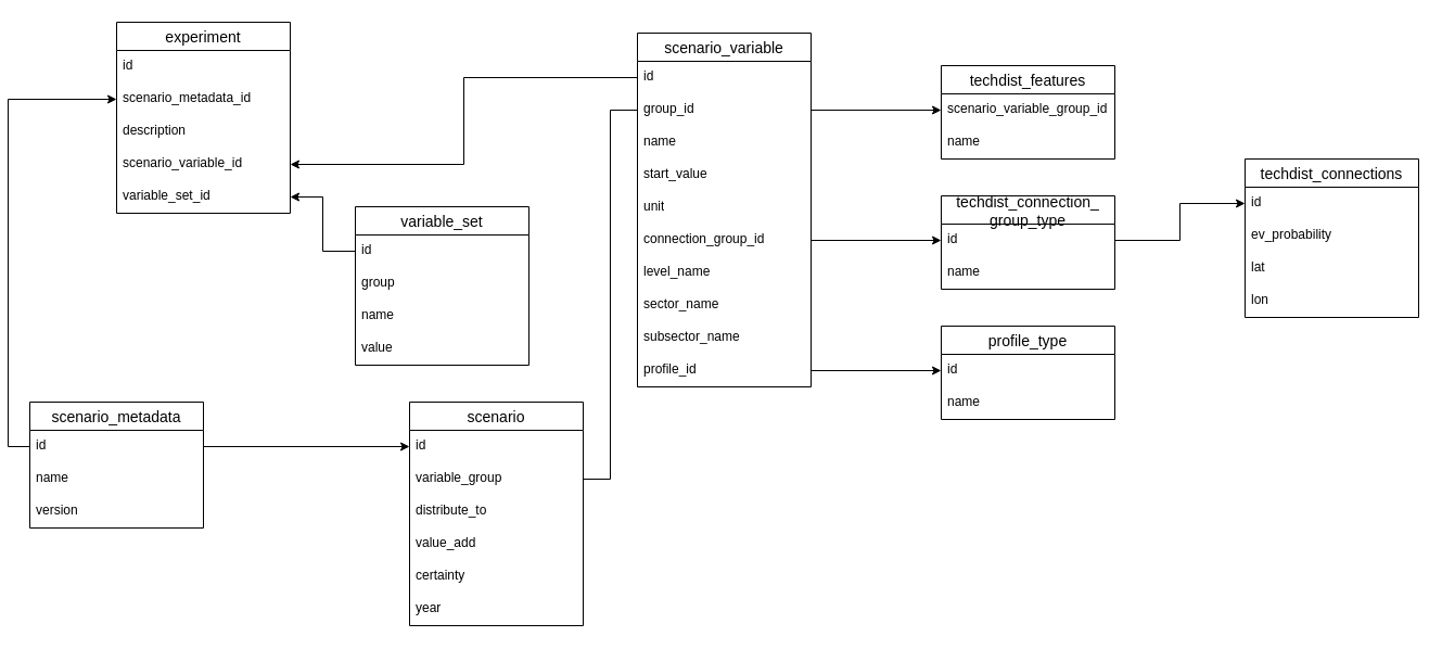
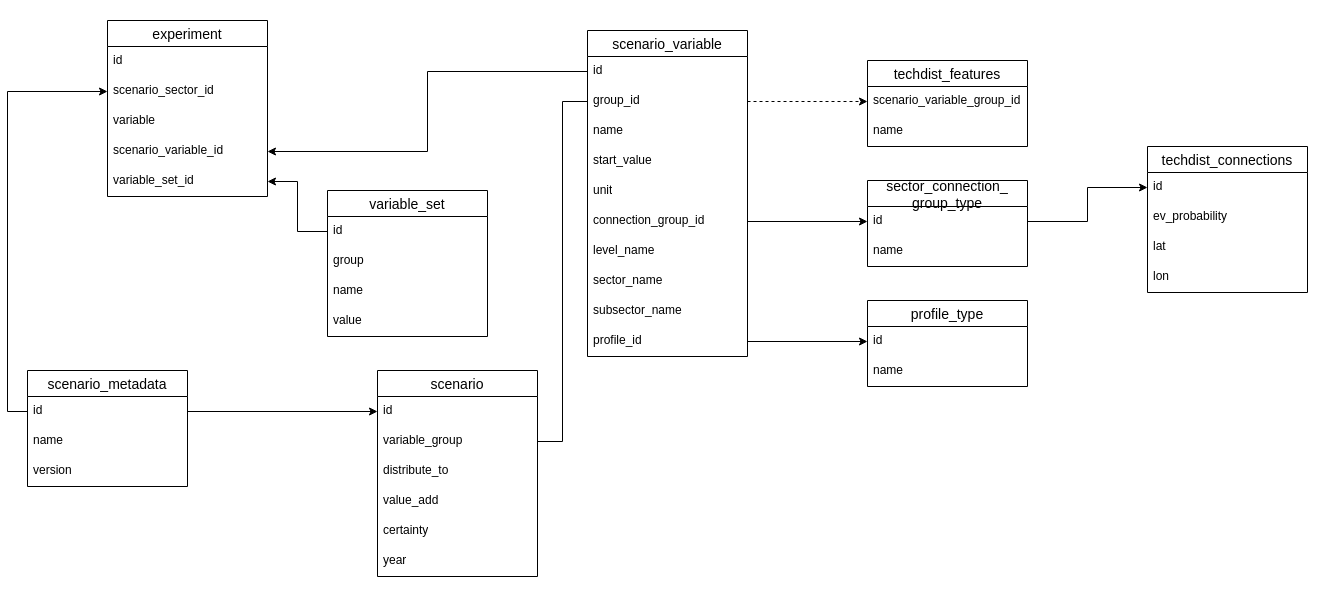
  <mxCell id="0" />
  <mxCell id="1" parent="0" />
  <mxCell id="2" value="scenario" style="swimlane;fontStyle=0;childLayout=stackLayout;horizontal=1;startSize=26;horizontalStack=0;resizeParent=1;resizeParentMax=0;resizeLast=0;collapsible=1;marginBottom=0;align=center;fontSize=14;" vertex="1" parent="1"><mxGeometry x="370" y="370" width="160" height="206" as="geometry" /></mxCell>
  <mxCell id="3" value="id" style="text;strokeColor=none;fillColor=none;spacingLeft=4;spacingRight=4;overflow=hidden;rotatable=0;points=[[0,0.5],[1,0.5]];portConstraint=eastwest;fontSize=12;whiteSpace=wrap;html=1;" vertex="1" parent="2"><mxGeometry y="26" width="160" height="30" as="geometry" /></mxCell>
  <mxCell id="4" value="variable_group" style="text;strokeColor=none;fillColor=none;spacingLeft=4;spacingRight=4;overflow=hidden;rotatable=0;points=[[0,0.5],[1,0.5]];portConstraint=eastwest;fontSize=12;whiteSpace=wrap;html=1;" vertex="1" parent="2"><mxGeometry y="56" width="160" height="30" as="geometry" /></mxCell>
  <mxCell id="5" value="distribute_to" style="text;strokeColor=none;fillColor=none;spacingLeft=4;spacingRight=4;overflow=hidden;rotatable=0;points=[[0,0.5],[1,0.5]];portConstraint=eastwest;fontSize=12;whiteSpace=wrap;html=1;" vertex="1" parent="2"><mxGeometry y="86" width="160" height="30" as="geometry" /></mxCell>
  <mxCell id="6" value="value_add" style="text;strokeColor=none;fillColor=none;spacingLeft=4;spacingRight=4;overflow=hidden;rotatable=0;points=[[0,0.5],[1,0.5]];portConstraint=eastwest;fontSize=12;whiteSpace=wrap;html=1;" vertex="1" parent="2"><mxGeometry y="116" width="160" height="30" as="geometry" /></mxCell>
  <mxCell id="7" value="certainty" style="text;strokeColor=none;fillColor=none;spacingLeft=4;spacingRight=4;overflow=hidden;rotatable=0;points=[[0,0.5],[1,0.5]];portConstraint=eastwest;fontSize=12;whiteSpace=wrap;html=1;" vertex="1" parent="2"><mxGeometry y="146" width="160" height="30" as="geometry" /></mxCell>
  <mxCell id="8" value="year" style="text;strokeColor=none;fillColor=none;spacingLeft=4;spacingRight=4;overflow=hidden;rotatable=0;points=[[0,0.5],[1,0.5]];portConstraint=eastwest;fontSize=12;whiteSpace=wrap;html=1;" vertex="1" parent="2"><mxGeometry y="176" width="160" height="30" as="geometry" /></mxCell>
  <mxCell id="9" value="scenario_metadata" style="swimlane;fontStyle=0;childLayout=stackLayout;horizontal=1;startSize=26;horizontalStack=0;resizeParent=1;resizeParentMax=0;resizeLast=0;collapsible=1;marginBottom=0;align=center;fontSize=14;" vertex="1" parent="1"><mxGeometry x="20" y="370" width="160" height="116" as="geometry" /></mxCell>
  <mxCell id="10" value="id" style="text;strokeColor=none;fillColor=none;spacingLeft=4;spacingRight=4;overflow=hidden;rotatable=0;points=[[0,0.5],[1,0.5]];portConstraint=eastwest;fontSize=12;whiteSpace=wrap;html=1;" vertex="1" parent="9"><mxGeometry y="26" width="160" height="30" as="geometry" /></mxCell>
  <mxCell id="11" value="name" style="text;strokeColor=none;fillColor=none;spacingLeft=4;spacingRight=4;overflow=hidden;rotatable=0;points=[[0,0.5],[1,0.5]];portConstraint=eastwest;fontSize=12;whiteSpace=wrap;html=1;" vertex="1" parent="9"><mxGeometry y="56" width="160" height="30" as="geometry" /></mxCell>
  <mxCell id="12" value="version" style="text;strokeColor=none;fillColor=none;spacingLeft=4;spacingRight=4;overflow=hidden;rotatable=0;points=[[0,0.5],[1,0.5]];portConstraint=eastwest;fontSize=12;whiteSpace=wrap;html=1;" vertex="1" parent="9"><mxGeometry y="86" width="160" height="30" as="geometry" /></mxCell>
  <mxCell id="13" value="scenario_variable" style="swimlane;fontStyle=0;childLayout=stackLayout;horizontal=1;startSize=26;horizontalStack=0;resizeParent=1;resizeParentMax=0;resizeLast=0;collapsible=1;marginBottom=0;align=center;fontSize=14;" vertex="1" parent="1"><mxGeometry x="580" y="30" width="160" height="326" as="geometry" /></mxCell>
  <mxCell id="14" value="id" style="text;strokeColor=none;fillColor=none;spacingLeft=4;spacingRight=4;overflow=hidden;rotatable=0;points=[[0,0.5],[1,0.5]];portConstraint=eastwest;fontSize=12;whiteSpace=wrap;html=1;" vertex="1" parent="13"><mxGeometry y="26" width="160" height="30" as="geometry" /></mxCell>
  <mxCell id="15" value="group_id" style="text;strokeColor=none;fillColor=none;spacingLeft=4;spacingRight=4;overflow=hidden;rotatable=0;points=[[0,0.5],[1,0.5]];portConstraint=eastwest;fontSize=12;whiteSpace=wrap;html=1;" vertex="1" parent="13"><mxGeometry y="56" width="160" height="30" as="geometry" /></mxCell>
  <mxCell id="16" value="name&lt;span style=&quot;white-space: pre;&quot;&gt; &lt;/span&gt;" style="text;strokeColor=none;fillColor=none;spacingLeft=4;spacingRight=4;overflow=hidden;rotatable=0;points=[[0,0.5],[1,0.5]];portConstraint=eastwest;fontSize=12;whiteSpace=wrap;html=1;" vertex="1" parent="13"><mxGeometry y="86" width="160" height="30" as="geometry" /></mxCell>
  <mxCell id="17" value="start_value" style="text;strokeColor=none;fillColor=none;spacingLeft=4;spacingRight=4;overflow=hidden;rotatable=0;points=[[0,0.5],[1,0.5]];portConstraint=eastwest;fontSize=12;whiteSpace=wrap;html=1;" vertex="1" parent="13"><mxGeometry y="116" width="160" height="30" as="geometry" /></mxCell>
  <mxCell id="18" value="unit" style="text;strokeColor=none;fillColor=none;spacingLeft=4;spacingRight=4;overflow=hidden;rotatable=0;points=[[0,0.5],[1,0.5]];portConstraint=eastwest;fontSize=12;whiteSpace=wrap;html=1;" vertex="1" parent="13"><mxGeometry y="146" width="160" height="30" as="geometry" /></mxCell>
  <mxCell id="19" value="connection_group_id" style="text;strokeColor=none;fillColor=none;spacingLeft=4;spacingRight=4;overflow=hidden;rotatable=0;points=[[0,0.5],[1,0.5]];portConstraint=eastwest;fontSize=12;whiteSpace=wrap;html=1;" vertex="1" parent="13"><mxGeometry y="176" width="160" height="30" as="geometry" /></mxCell>
  <mxCell id="20" value="level_name" style="text;strokeColor=none;fillColor=none;spacingLeft=4;spacingRight=4;overflow=hidden;rotatable=0;points=[[0,0.5],[1,0.5]];portConstraint=eastwest;fontSize=12;whiteSpace=wrap;html=1;" vertex="1" parent="13"><mxGeometry y="206" width="160" height="30" as="geometry" /></mxCell>
  <mxCell id="21" value="sector_name" style="text;strokeColor=none;fillColor=none;spacingLeft=4;spacingRight=4;overflow=hidden;rotatable=0;points=[[0,0.5],[1,0.5]];portConstraint=eastwest;fontSize=12;whiteSpace=wrap;html=1;" vertex="1" parent="13"><mxGeometry y="236" width="160" height="30" as="geometry" /></mxCell>
  <mxCell id="22" value="subsector_name" style="text;strokeColor=none;fillColor=none;spacingLeft=4;spacingRight=4;overflow=hidden;rotatable=0;points=[[0,0.5],[1,0.5]];portConstraint=eastwest;fontSize=12;whiteSpace=wrap;html=1;" vertex="1" parent="13"><mxGeometry y="266" width="160" height="30" as="geometry" /></mxCell>
  <mxCell id="23" value="profile_id" style="text;strokeColor=none;fillColor=none;spacingLeft=4;spacingRight=4;overflow=hidden;rotatable=0;points=[[0,0.5],[1,0.5]];portConstraint=eastwest;fontSize=12;whiteSpace=wrap;html=1;" vertex="1" parent="13"><mxGeometry y="296" width="160" height="30" as="geometry" /></mxCell>
  <mxCell id="24" value="techdist_features" style="swimlane;fontStyle=0;childLayout=stackLayout;horizontal=1;startSize=26;horizontalStack=0;resizeParent=1;resizeParentMax=0;resizeLast=0;collapsible=1;marginBottom=0;align=center;fontSize=14;" vertex="1" parent="1"><mxGeometry x="860" y="60" width="160" height="86" as="geometry" /></mxCell>
  <mxCell id="25" value="scenario_variable_group_id" style="text;strokeColor=none;fillColor=none;spacingLeft=4;spacingRight=4;overflow=hidden;rotatable=0;points=[[0,0.5],[1,0.5]];portConstraint=eastwest;fontSize=12;whiteSpace=wrap;html=1;" vertex="1" parent="24"><mxGeometry y="26" width="160" height="30" as="geometry" /></mxCell>
  <mxCell id="26" value="name" style="text;strokeColor=none;fillColor=none;spacingLeft=4;spacingRight=4;overflow=hidden;rotatable=0;points=[[0,0.5],[1,0.5]];portConstraint=eastwest;fontSize=12;whiteSpace=wrap;html=1;" vertex="1" parent="24"><mxGeometry y="56" width="160" height="30" as="geometry" /></mxCell>
- <mxCell id="27" style="edgeStyle=orthogonalEdgeStyle;rounded=0;orthogonalLoop=1;jettySize=auto;html=1;entryX=0;entryY=0.5;entryDx=0;entryDy=0;" edge="1" parent="1" source="15" target="25"><mxGeometry relative="1" as="geometry" /></mxCell>
+ <mxCell id="27" style="edgeStyle=orthogonalEdgeStyle;rounded=0;orthogonalLoop=1;jettySize=auto;html=1;entryX=0;entryY=0.5;entryDx=0;entryDy=0;dashed=1;" edge="1" parent="1" source="15" target="25"><mxGeometry relative="1" as="geometry" /></mxCell>
  <mxCell id="28" value="techdist_connections" style="swimlane;fontStyle=0;childLayout=stackLayout;horizontal=1;startSize=26;horizontalStack=0;resizeParent=1;resizeParentMax=0;resizeLast=0;collapsible=1;marginBottom=0;align=center;fontSize=14;" vertex="1" parent="1"><mxGeometry x="1140" y="146" width="160" height="146" as="geometry" /></mxCell>
  <mxCell id="29" value="id" style="text;strokeColor=none;fillColor=none;spacingLeft=4;spacingRight=4;overflow=hidden;rotatable=0;points=[[0,0.5],[1,0.5]];portConstraint=eastwest;fontSize=12;whiteSpace=wrap;html=1;" vertex="1" parent="28"><mxGeometry y="26" width="160" height="30" as="geometry" /></mxCell>
  <mxCell id="30" value="ev_probability" style="text;strokeColor=none;fillColor=none;spacingLeft=4;spacingRight=4;overflow=hidden;rotatable=0;points=[[0,0.5],[1,0.5]];portConstraint=eastwest;fontSize=12;whiteSpace=wrap;html=1;" vertex="1" parent="28"><mxGeometry y="56" width="160" height="30" as="geometry" /></mxCell>
  <mxCell id="31" value="lat" style="text;strokeColor=none;fillColor=none;spacingLeft=4;spacingRight=4;overflow=hidden;rotatable=0;points=[[0,0.5],[1,0.5]];portConstraint=eastwest;fontSize=12;whiteSpace=wrap;html=1;" vertex="1" parent="28"><mxGeometry y="86" width="160" height="30" as="geometry" /></mxCell>
  <mxCell id="32" value="lon" style="text;strokeColor=none;fillColor=none;spacingLeft=4;spacingRight=4;overflow=hidden;rotatable=0;points=[[0,0.5],[1,0.5]];portConstraint=eastwest;fontSize=12;whiteSpace=wrap;html=1;" vertex="1" parent="28"><mxGeometry y="116" width="160" height="30" as="geometry" /></mxCell>
- <mxCell id="33" value="techdist_connection_&#10;group_type" style="swimlane;fontStyle=0;childLayout=stackLayout;horizontal=1;startSize=26;horizontalStack=0;resizeParent=1;resizeParentMax=0;resizeLast=0;collapsible=1;marginBottom=0;align=center;fontSize=14;" vertex="1" parent="1"><mxGeometry x="860" y="180" width="160" height="86" as="geometry" /></mxCell>
+ <mxCell id="33" value="sector_connection_&#10;group_type" style="swimlane;fontStyle=0;childLayout=stackLayout;horizontal=1;startSize=26;horizontalStack=0;resizeParent=1;resizeParentMax=0;resizeLast=0;collapsible=1;marginBottom=0;align=center;fontSize=14;" vertex="1" parent="1"><mxGeometry x="860" y="180" width="160" height="86" as="geometry" /></mxCell>
  <mxCell id="34" value="id" style="text;strokeColor=none;fillColor=none;spacingLeft=4;spacingRight=4;overflow=hidden;rotatable=0;points=[[0,0.5],[1,0.5]];portConstraint=eastwest;fontSize=12;whiteSpace=wrap;html=1;" vertex="1" parent="33"><mxGeometry y="26" width="160" height="30" as="geometry" /></mxCell>
  <mxCell id="35" value="name" style="text;strokeColor=none;fillColor=none;spacingLeft=4;spacingRight=4;overflow=hidden;rotatable=0;points=[[0,0.5],[1,0.5]];portConstraint=eastwest;fontSize=12;whiteSpace=wrap;html=1;" vertex="1" parent="33"><mxGeometry y="56" width="160" height="30" as="geometry" /></mxCell>
  <mxCell id="36" value="experiment" style="swimlane;fontStyle=0;childLayout=stackLayout;horizontal=1;startSize=26;horizontalStack=0;resizeParent=1;resizeParentMax=0;resizeLast=0;collapsible=1;marginBottom=0;align=center;fontSize=14;" vertex="1" parent="1"><mxGeometry x="100" y="20" width="160" height="176" as="geometry" /></mxCell>
  <mxCell id="37" value="id" style="text;strokeColor=none;fillColor=none;spacingLeft=4;spacingRight=4;overflow=hidden;rotatable=0;points=[[0,0.5],[1,0.5]];portConstraint=eastwest;fontSize=12;whiteSpace=wrap;html=1;" vertex="1" parent="36"><mxGeometry y="26" width="160" height="30" as="geometry" /></mxCell>
- <mxCell id="38" value="scenario_metadata_id" style="text;strokeColor=none;fillColor=none;spacingLeft=4;spacingRight=4;overflow=hidden;rotatable=0;points=[[0,0.5],[1,0.5]];portConstraint=eastwest;fontSize=12;whiteSpace=wrap;html=1;" vertex="1" parent="36"><mxGeometry y="56" width="160" height="30" as="geometry" /></mxCell>
- <mxCell id="39" value="description" style="text;strokeColor=none;fillColor=none;spacingLeft=4;spacingRight=4;overflow=hidden;rotatable=0;points=[[0,0.5],[1,0.5]];portConstraint=eastwest;fontSize=12;whiteSpace=wrap;html=1;" vertex="1" parent="36"><mxGeometry y="86" width="160" height="30" as="geometry" /></mxCell>
+ <mxCell id="38" value="scenario_sector_id" style="text;strokeColor=none;fillColor=none;spacingLeft=4;spacingRight=4;overflow=hidden;rotatable=0;points=[[0,0.5],[1,0.5]];portConstraint=eastwest;fontSize=12;whiteSpace=wrap;html=1;" vertex="1" parent="36"><mxGeometry y="56" width="160" height="30" as="geometry" /></mxCell>
+ <mxCell id="39" value="variable" style="text;strokeColor=none;fillColor=none;spacingLeft=4;spacingRight=4;overflow=hidden;rotatable=0;points=[[0,0.5],[1,0.5]];portConstraint=eastwest;fontSize=12;whiteSpace=wrap;html=1;" vertex="1" parent="36"><mxGeometry y="86" width="160" height="30" as="geometry" /></mxCell>
  <mxCell id="40" value="scenario_variable_id" style="text;strokeColor=none;fillColor=none;spacingLeft=4;spacingRight=4;overflow=hidden;rotatable=0;points=[[0,0.5],[1,0.5]];portConstraint=eastwest;fontSize=12;whiteSpace=wrap;html=1;" vertex="1" parent="36"><mxGeometry y="116" width="160" height="30" as="geometry" /></mxCell>
  <mxCell id="41" value="variable_set_id" style="text;strokeColor=none;fillColor=none;spacingLeft=4;spacingRight=4;overflow=hidden;rotatable=0;points=[[0,0.5],[1,0.5]];portConstraint=eastwest;fontSize=12;whiteSpace=wrap;html=1;" vertex="1" parent="36"><mxGeometry y="146" width="160" height="30" as="geometry" /></mxCell>
  <mxCell id="42" style="edgeStyle=orthogonalEdgeStyle;rounded=0;orthogonalLoop=1;jettySize=auto;html=1;exitX=1;exitY=0.5;exitDx=0;exitDy=0;entryX=0;entryY=0.5;entryDx=0;entryDy=0;" edge="1" parent="1" source="10" target="3"><mxGeometry relative="1" as="geometry" /></mxCell>
  <mxCell id="43" style="edgeStyle=orthogonalEdgeStyle;rounded=0;orthogonalLoop=1;jettySize=auto;html=1;exitX=0;exitY=0.5;exitDx=0;exitDy=0;entryX=0;entryY=0.5;entryDx=0;entryDy=0;" edge="1" parent="1" source="10" target="38"><mxGeometry relative="1" as="geometry" /></mxCell>
  <mxCell id="44" style="edgeStyle=orthogonalEdgeStyle;rounded=0;orthogonalLoop=1;jettySize=auto;html=1;exitX=0;exitY=0.5;exitDx=0;exitDy=0;" edge="1" parent="1" source="51" target="41"><mxGeometry relative="1" as="geometry" /></mxCell>
  <mxCell id="45" style="edgeStyle=orthogonalEdgeStyle;rounded=0;orthogonalLoop=1;jettySize=auto;html=1;exitX=0;exitY=0.5;exitDx=0;exitDy=0;entryX=1;entryY=0.5;entryDx=0;entryDy=0;endArrow=none;" edge="1" parent="1" source="15" target="4"><mxGeometry relative="1" as="geometry" /></mxCell>
  <mxCell id="46" value="profile_type" style="swimlane;fontStyle=0;childLayout=stackLayout;horizontal=1;startSize=26;horizontalStack=0;resizeParent=1;resizeParentMax=0;resizeLast=0;collapsible=1;marginBottom=0;align=center;fontSize=14;" vertex="1" parent="1"><mxGeometry x="860" y="300" width="160" height="86" as="geometry" /></mxCell>
  <mxCell id="47" value="id" style="text;strokeColor=none;fillColor=none;spacingLeft=4;spacingRight=4;overflow=hidden;rotatable=0;points=[[0,0.5],[1,0.5]];portConstraint=eastwest;fontSize=12;whiteSpace=wrap;html=1;" vertex="1" parent="46"><mxGeometry y="26" width="160" height="30" as="geometry" /></mxCell>
  <mxCell id="48" value="name" style="text;strokeColor=none;fillColor=none;spacingLeft=4;spacingRight=4;overflow=hidden;rotatable=0;points=[[0,0.5],[1,0.5]];portConstraint=eastwest;fontSize=12;whiteSpace=wrap;html=1;" vertex="1" parent="46"><mxGeometry y="56" width="160" height="30" as="geometry" /></mxCell>
  <mxCell id="49" style="edgeStyle=orthogonalEdgeStyle;rounded=0;orthogonalLoop=1;jettySize=auto;html=1;exitX=1;exitY=0.5;exitDx=0;exitDy=0;entryX=0;entryY=0.5;entryDx=0;entryDy=0;" edge="1" parent="1" source="23" target="47"><mxGeometry relative="1" as="geometry" /></mxCell>
  <mxCell id="50" value="variable_set" style="swimlane;fontStyle=0;childLayout=stackLayout;horizontal=1;startSize=26;horizontalStack=0;resizeParent=1;resizeParentMax=0;resizeLast=0;collapsible=1;marginBottom=0;align=center;fontSize=14;" vertex="1" parent="1"><mxGeometry x="320" y="190" width="160" height="146" as="geometry" /></mxCell>
  <mxCell id="51" value="id" style="text;strokeColor=none;fillColor=none;spacingLeft=4;spacingRight=4;overflow=hidden;rotatable=0;points=[[0,0.5],[1,0.5]];portConstraint=eastwest;fontSize=12;whiteSpace=wrap;html=1;" vertex="1" parent="50"><mxGeometry y="26" width="160" height="30" as="geometry" /></mxCell>
  <mxCell id="52" value="group" style="text;strokeColor=none;fillColor=none;spacingLeft=4;spacingRight=4;overflow=hidden;rotatable=0;points=[[0,0.5],[1,0.5]];portConstraint=eastwest;fontSize=12;whiteSpace=wrap;html=1;" vertex="1" parent="50"><mxGeometry y="56" width="160" height="30" as="geometry" /></mxCell>
  <mxCell id="53" value="name" style="text;strokeColor=none;fillColor=none;spacingLeft=4;spacingRight=4;overflow=hidden;rotatable=0;points=[[0,0.5],[1,0.5]];portConstraint=eastwest;fontSize=12;whiteSpace=wrap;html=1;" vertex="1" parent="50"><mxGeometry y="86" width="160" height="30" as="geometry" /></mxCell>
  <mxCell id="54" value="value" style="text;strokeColor=none;fillColor=none;spacingLeft=4;spacingRight=4;overflow=hidden;rotatable=0;points=[[0,0.5],[1,0.5]];portConstraint=eastwest;fontSize=12;whiteSpace=wrap;html=1;" vertex="1" parent="50"><mxGeometry y="116" width="160" height="30" as="geometry" /></mxCell>
  <mxCell id="55" style="edgeStyle=orthogonalEdgeStyle;rounded=0;orthogonalLoop=1;jettySize=auto;html=1;exitX=0;exitY=0.5;exitDx=0;exitDy=0;entryX=1;entryY=0.5;entryDx=0;entryDy=0;" edge="1" parent="1" source="14" target="40"><mxGeometry relative="1" as="geometry" /></mxCell>
  <mxCell id="56" style="edgeStyle=orthogonalEdgeStyle;rounded=0;orthogonalLoop=1;jettySize=auto;html=1;exitX=1;exitY=0.5;exitDx=0;exitDy=0;entryX=0;entryY=0.5;entryDx=0;entryDy=0;" edge="1" parent="1" source="19" target="34"><mxGeometry relative="1" as="geometry" /></mxCell>
  <mxCell id="57" style="edgeStyle=orthogonalEdgeStyle;rounded=0;orthogonalLoop=1;jettySize=auto;html=1;exitX=1;exitY=0.5;exitDx=0;exitDy=0;entryX=0;entryY=0.5;entryDx=0;entryDy=0;" edge="1" parent="1" source="34" target="29"><mxGeometry relative="1" as="geometry" /></mxCell>
